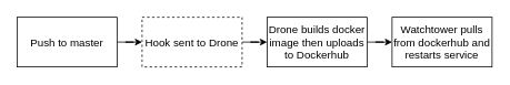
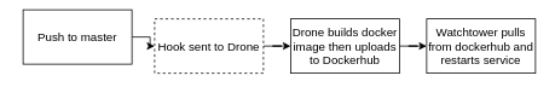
  <mxCell id="0" />
  <mxCell id="1" parent="0" />
  <mxCell id="2" value="" style="edgeStyle=orthogonalEdgeStyle;rounded=0;orthogonalLoop=1;jettySize=auto;html=1;fontSize=13;" edge="1" parent="1" source="3" target="5"><mxGeometry relative="1" as="geometry" /></mxCell>
- <mxCell id="3" value="Push to master" style="rounded=0;whiteSpace=wrap;html=1;fontSize=13;" vertex="1" parent="1"><mxGeometry x="20" y="20" width="120" height="60" as="geometry" /></mxCell>
+ <mxCell id="3" value="Push to master" style="rounded=0;whiteSpace=wrap;html=1;fontSize=13;" vertex="1" parent="1"><mxGeometry x="25" y="10" width="120" height="60" as="geometry" /></mxCell>
  <mxCell id="4" value="" style="edgeStyle=orthogonalEdgeStyle;rounded=0;orthogonalLoop=1;jettySize=auto;html=1;fontSize=13;" edge="1" parent="1" source="5" target="7"><mxGeometry relative="1" as="geometry" /></mxCell>
  <mxCell id="5" value="Hook sent to Drone" style="rounded=0;whiteSpace=wrap;html=1;fontSize=13;dashed=1;" vertex="1" parent="1"><mxGeometry x="170" y="20" width="120" height="60" as="geometry" /></mxCell>
  <mxCell id="6" value="" style="edgeStyle=orthogonalEdgeStyle;rounded=0;orthogonalLoop=1;jettySize=auto;html=1;fontSize=13;" edge="1" parent="1" source="7" target="8"><mxGeometry relative="1" as="geometry" /></mxCell>
  <mxCell id="7" value="Drone builds docker image then uploads to Dockerhub" style="rounded=0;whiteSpace=wrap;html=1;fontSize=13;" vertex="1" parent="1"><mxGeometry x="320" y="20" width="120" height="60" as="geometry" /></mxCell>
  <mxCell id="8" value="Watchtower pulls from dockerhub and restarts service" style="rounded=0;whiteSpace=wrap;html=1;fontSize=13;" vertex="1" parent="1"><mxGeometry x="470" y="20" width="120" height="60" as="geometry" /></mxCell>
